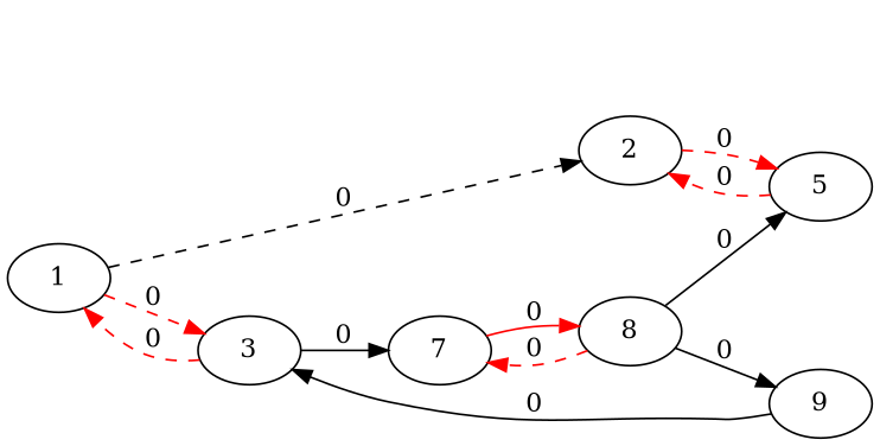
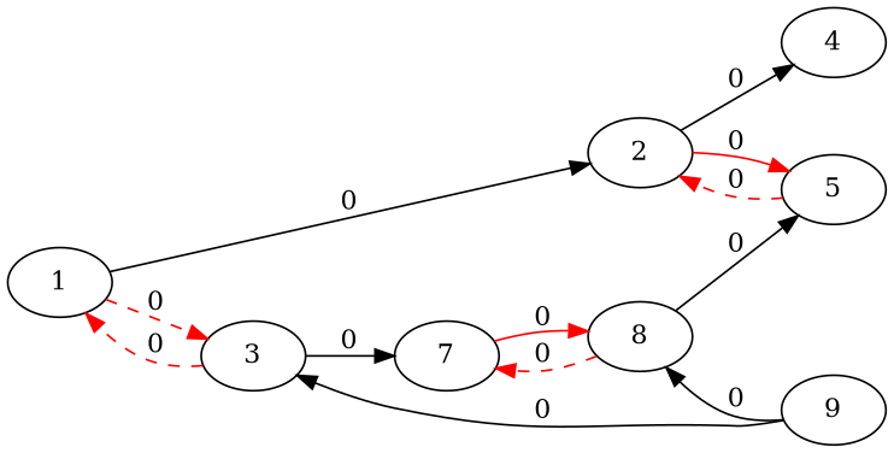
  digraph {
    rankdir=LR
    1
    2
    3
+   4
    5
    7
    8
    n8 [label=9]
-   1 -> 2 [label=0 style=dashed]
+   1 -> 2 [label=0]
    1 -> 3 [color=red label=0 style=dashed]
-   2 -> 5 [color=red label=0 style=dashed]
+   2 -> 4 [label=0]
+   2 -> 5 [color=red label=0 style=solid]
    3 -> 1 [color=red label=0 style=dashed]
    3 -> 7 [label=0]
    5 -> 2 [color=red label=0 style=dashed]
    7 -> 8 [color=red label=0 style=solid]
    8 -> 5 [label=0]
    8 -> 7 [color=red label=0 style=dashed]
-   8 -> n8 [label=0]
+   n8 -> 8 [label=0]
    n8 -> 3 [label=0]
  }
